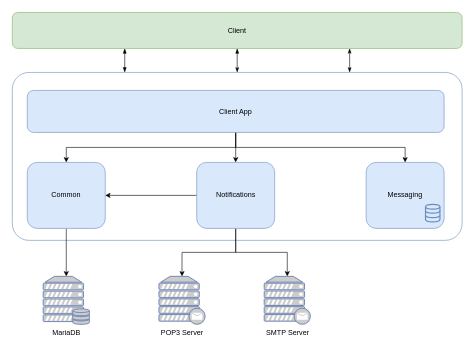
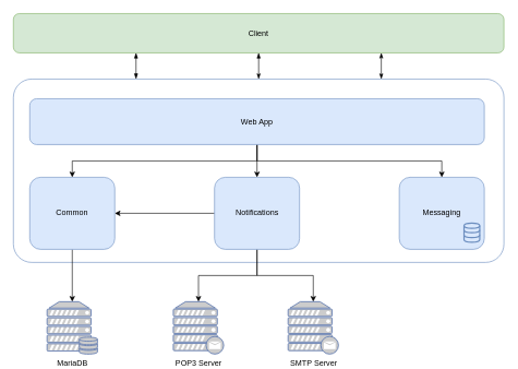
  <mxCell id="0" />
  <mxCell id="1" parent="0" />
  <mxCell id="2" value="" style="rounded=1;arcSize=10;strokeColor=#6c8ebf;fillColor=none;dashed=0;html=1;" vertex="1" parent="1"><mxGeometry x="20" y="120" width="750" height="280" as="geometry" /></mxCell>
  <mxCell id="3" style="edgeStyle=orthogonalEdgeStyle;rounded=0;orthogonalLoop=1;jettySize=auto;html=1;exitX=0.5;exitY=1;exitDx=0;exitDy=0;" edge="1" parent="1" source="4" target="16"><mxGeometry relative="1" as="geometry" /></mxCell>
  <mxCell id="4" value="Common" style="rounded=1;whiteSpace=wrap;html=1;dashed=0;fillColor=#dae8fc;strokeColor=#6c8ebf;" vertex="1" parent="1"><mxGeometry x="45" y="270" width="130" height="110" as="geometry" /></mxCell>
  <mxCell id="5" value="Messaging" style="rounded=1;whiteSpace=wrap;html=1;dashed=0;fillColor=#dae8fc;strokeColor=#6c8ebf;" vertex="1" parent="1"><mxGeometry x="610" y="270" width="130" height="110" as="geometry" /></mxCell>
  <mxCell id="6" style="edgeStyle=orthogonalEdgeStyle;rounded=0;orthogonalLoop=1;jettySize=auto;html=1;exitX=0;exitY=0.5;exitDx=0;exitDy=0;" edge="1" parent="1" source="9" target="4"><mxGeometry relative="1" as="geometry" /></mxCell>
  <mxCell id="7" style="edgeStyle=orthogonalEdgeStyle;rounded=0;orthogonalLoop=1;jettySize=auto;html=1;exitX=0.5;exitY=1;exitDx=0;exitDy=0;entryX=0.5;entryY=0;entryDx=0;entryDy=0;entryPerimeter=0;" edge="1" parent="1" source="9" target="15"><mxGeometry relative="1" as="geometry" /></mxCell>
  <mxCell id="8" style="edgeStyle=orthogonalEdgeStyle;rounded=0;orthogonalLoop=1;jettySize=auto;html=1;fontColor=#000000;" edge="1" parent="1" source="9" target="17"><mxGeometry relative="1" as="geometry" /></mxCell>
  <mxCell id="9" value="Notifications" style="rounded=1;whiteSpace=wrap;html=1;dashed=0;fillColor=#dae8fc;strokeColor=#6c8ebf;" vertex="1" parent="1"><mxGeometry x="327.5" y="270" width="130" height="110" as="geometry" /></mxCell>
  <mxCell id="10" style="edgeStyle=orthogonalEdgeStyle;rounded=0;orthogonalLoop=1;jettySize=auto;html=1;" edge="1" parent="1" source="13" target="5"><mxGeometry relative="1" as="geometry" /></mxCell>
  <mxCell id="11" style="edgeStyle=orthogonalEdgeStyle;rounded=0;orthogonalLoop=1;jettySize=auto;html=1;" edge="1" parent="1" source="13" target="4"><mxGeometry relative="1" as="geometry" /></mxCell>
  <mxCell id="12" style="edgeStyle=orthogonalEdgeStyle;rounded=0;orthogonalLoop=1;jettySize=auto;html=1;" edge="1" parent="1" source="13" target="9"><mxGeometry relative="1" as="geometry" /></mxCell>
- <mxCell id="13" value="Client App" style="rounded=1;whiteSpace=wrap;html=1;dashed=0;fillColor=#dae8fc;strokeColor=#6c8ebf;" vertex="1" parent="1"><mxGeometry x="45" y="150" width="695" height="70" as="geometry" /></mxCell>
+ <mxCell id="13" value="Web App" style="rounded=1;whiteSpace=wrap;html=1;dashed=0;fillColor=#dae8fc;strokeColor=#6c8ebf;" vertex="1" parent="1"><mxGeometry x="45" y="150" width="695" height="70" as="geometry" /></mxCell>
  <mxCell id="14" value="" style="html=1;verticalLabelPosition=bottom;align=center;labelBackgroundColor=#ffffff;verticalAlign=top;strokeWidth=2;strokeColor=#6c8ebf;fillColor=#dae8fc;shadow=0;dashed=0;shape=mxgraph.ios7.icons.data;" vertex="1" parent="1"><mxGeometry x="709" y="340" width="24" height="29.1" as="geometry" /></mxCell>
  <mxCell id="15" value="POP3 Server" style="fontColor=#000000;verticalAlign=top;verticalLabelPosition=bottom;labelPosition=center;align=center;html=1;outlineConnect=0;fillColor=#CCCCCC;strokeColor=#6881B3;gradientColor=none;gradientDirection=north;strokeWidth=2;shape=mxgraph.networks.mail_server;dashed=0;" vertex="1" parent="1"><mxGeometry x="264.5" y="460" width="77" height="80" as="geometry" /></mxCell>
  <mxCell id="16" value="&lt;font color=&quot;#000000&quot;&gt;MariaDB&lt;/font&gt;" style="fontColor=#0066CC;verticalAlign=top;verticalLabelPosition=bottom;labelPosition=center;align=center;html=1;outlineConnect=0;fillColor=#CCCCCC;strokeColor=#6881B3;gradientColor=none;gradientDirection=north;strokeWidth=2;shape=mxgraph.networks.server_storage;dashed=0;" vertex="1" parent="1"><mxGeometry x="71.5" y="460" width="77" height="80" as="geometry" /></mxCell>
  <mxCell id="17" value="SMTP Server" style="fontColor=#000000;verticalAlign=top;verticalLabelPosition=bottom;labelPosition=center;align=center;html=1;outlineConnect=0;fillColor=#CCCCCC;strokeColor=#6881B3;gradientColor=none;gradientDirection=north;strokeWidth=2;shape=mxgraph.networks.mail_server;dashed=0;" vertex="1" parent="1"><mxGeometry x="440" y="460" width="77" height="80" as="geometry" /></mxCell>
  <mxCell id="18" style="rounded=0;orthogonalLoop=1;jettySize=auto;html=1;exitX=0.5;exitY=1;exitDx=0;exitDy=0;entryX=0.5;entryY=0;entryDx=0;entryDy=0;fontColor=#000000;endArrow=classicThin;endFill=1;startArrow=blockThin;startFill=1;" edge="1" parent="1" source="20" target="2"><mxGeometry relative="1" as="geometry" /></mxCell>
  <mxCell id="19" style="rounded=0;orthogonalLoop=1;jettySize=auto;html=1;exitX=0.75;exitY=1;exitDx=0;exitDy=0;entryX=0.75;entryY=0;entryDx=0;entryDy=0;fontColor=#000000;startArrow=classicThin;startFill=1;endArrow=classicThin;endFill=1;" edge="1" parent="1" source="20" target="2"><mxGeometry relative="1" as="geometry" /></mxCell>
  <mxCell id="20" value="Client" style="rounded=1;whiteSpace=wrap;html=1;dashed=0;strokeColor=#82b366;fillColor=#d5e8d4;" vertex="1" parent="1"><mxGeometry x="20" y="20" width="750" height="60" as="geometry" /></mxCell>
  <mxCell id="21" style="rounded=0;orthogonalLoop=1;jettySize=auto;html=1;exitX=0.25;exitY=1;exitDx=0;exitDy=0;entryX=0.25;entryY=0;entryDx=0;entryDy=0;fontColor=#000000;startArrow=blockThin;startFill=1;endArrow=blockThin;endFill=1;" edge="1" parent="1" source="20" target="2"><mxGeometry relative="1" as="geometry" /></mxCell>
